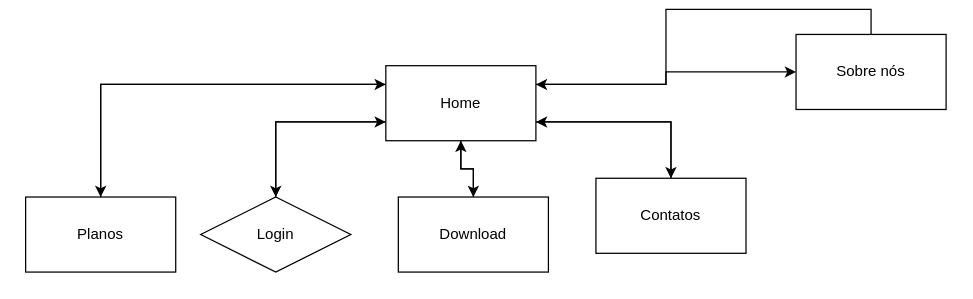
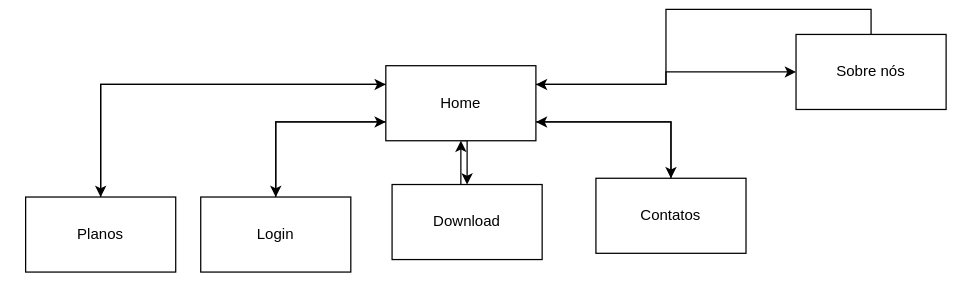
  <mxCell id="0" />
  <mxCell id="1" parent="0" />
  <mxCell id="2" style="edgeStyle=orthogonalEdgeStyle;rounded=0;orthogonalLoop=1;jettySize=auto;html=1;exitX=0;exitY=0.75;exitDx=0;exitDy=0;entryX=0.5;entryY=0;entryDx=0;entryDy=0;" edge="1" parent="1" source="7" target="11"><mxGeometry relative="1" as="geometry" /></mxCell>
  <mxCell id="3" style="edgeStyle=orthogonalEdgeStyle;rounded=0;orthogonalLoop=1;jettySize=auto;html=1;exitX=0.5;exitY=1;exitDx=0;exitDy=0;entryX=0.5;entryY=0;entryDx=0;entryDy=0;" edge="1" parent="1" source="7" target="13"><mxGeometry relative="1" as="geometry" /></mxCell>
  <mxCell id="4" style="edgeStyle=orthogonalEdgeStyle;rounded=0;orthogonalLoop=1;jettySize=auto;html=1;exitX=1;exitY=0.75;exitDx=0;exitDy=0;entryX=0.5;entryY=0;entryDx=0;entryDy=0;" edge="1" parent="1" source="7" target="15"><mxGeometry relative="1" as="geometry" /></mxCell>
  <mxCell id="5" style="edgeStyle=orthogonalEdgeStyle;rounded=0;orthogonalLoop=1;jettySize=auto;html=1;exitX=0;exitY=0.25;exitDx=0;exitDy=0;entryX=0.5;entryY=0;entryDx=0;entryDy=0;" edge="1" parent="1" source="7" target="9"><mxGeometry relative="1" as="geometry" /></mxCell>
  <mxCell id="6" style="edgeStyle=orthogonalEdgeStyle;rounded=0;orthogonalLoop=1;jettySize=auto;html=1;exitX=1;exitY=0.25;exitDx=0;exitDy=0;" edge="1" parent="1" source="7" target="17"><mxGeometry relative="1" as="geometry" /></mxCell>
  <mxCell id="7" value="Home" style="rounded=0;whiteSpace=wrap;html=1;" vertex="1" parent="1"><mxGeometry x="308" y="45" width="120" height="60" as="geometry" /></mxCell>
  <mxCell id="8" style="edgeStyle=orthogonalEdgeStyle;rounded=0;orthogonalLoop=1;jettySize=auto;html=1;exitX=0.5;exitY=0;exitDx=0;exitDy=0;entryX=0;entryY=0.25;entryDx=0;entryDy=0;" edge="1" parent="1" source="9" target="7"><mxGeometry relative="1" as="geometry" /></mxCell>
  <mxCell id="9" value="Planos" style="rounded=0;whiteSpace=wrap;html=1;" vertex="1" parent="1"><mxGeometry x="20" y="150" width="120" height="60" as="geometry" /></mxCell>
  <mxCell id="10" style="edgeStyle=orthogonalEdgeStyle;rounded=0;orthogonalLoop=1;jettySize=auto;html=1;exitX=0.5;exitY=0;exitDx=0;exitDy=0;entryX=0;entryY=0.75;entryDx=0;entryDy=0;" edge="1" parent="1" source="11" target="7"><mxGeometry relative="1" as="geometry" /></mxCell>
- <mxCell id="11" value="Login" style="rhombus;whiteSpace=wrap;html=1;" vertex="1" parent="1"><mxGeometry x="160" y="150" width="120" height="60" as="geometry" /></mxCell>
+ <mxCell id="11" value="Login" style="rounded=0;whiteSpace=wrap;html=1;" vertex="1" parent="1"><mxGeometry x="160" y="150" width="120" height="60" as="geometry" /></mxCell>
  <mxCell id="12" style="edgeStyle=orthogonalEdgeStyle;rounded=0;orthogonalLoop=1;jettySize=auto;html=1;exitX=0.5;exitY=0;exitDx=0;exitDy=0;entryX=0.5;entryY=1;entryDx=0;entryDy=0;" edge="1" parent="1" source="13" target="7"><mxGeometry relative="1" as="geometry" /></mxCell>
- <mxCell id="13" value="Download" style="rounded=0;whiteSpace=wrap;html=1;" vertex="1" parent="1"><mxGeometry x="318" y="150" width="120" height="60" as="geometry" /></mxCell>
+ <mxCell id="13" value="Download" style="rounded=0;whiteSpace=wrap;html=1;" vertex="1" parent="1"><mxGeometry x="313" y="140" width="120" height="60" as="geometry" /></mxCell>
  <mxCell id="14" style="edgeStyle=orthogonalEdgeStyle;rounded=0;orthogonalLoop=1;jettySize=auto;html=1;exitX=0.5;exitY=0;exitDx=0;exitDy=0;entryX=1;entryY=0.75;entryDx=0;entryDy=0;" edge="1" parent="1" source="15" target="7"><mxGeometry relative="1" as="geometry" /></mxCell>
  <mxCell id="15" value="Contatos" style="rounded=0;whiteSpace=wrap;html=1;" vertex="1" parent="1"><mxGeometry x="476" y="135" width="120" height="60" as="geometry" /></mxCell>
  <mxCell id="16" style="edgeStyle=orthogonalEdgeStyle;rounded=0;orthogonalLoop=1;jettySize=auto;html=1;exitX=0.5;exitY=0;exitDx=0;exitDy=0;entryX=1;entryY=0.25;entryDx=0;entryDy=0;" edge="1" parent="1" source="17" target="7"><mxGeometry relative="1" as="geometry" /></mxCell>
  <mxCell id="17" value="Sobre nós" style="rounded=0;whiteSpace=wrap;html=1;" vertex="1" parent="1"><mxGeometry x="636" y="20" width="120" height="60" as="geometry" /></mxCell>
